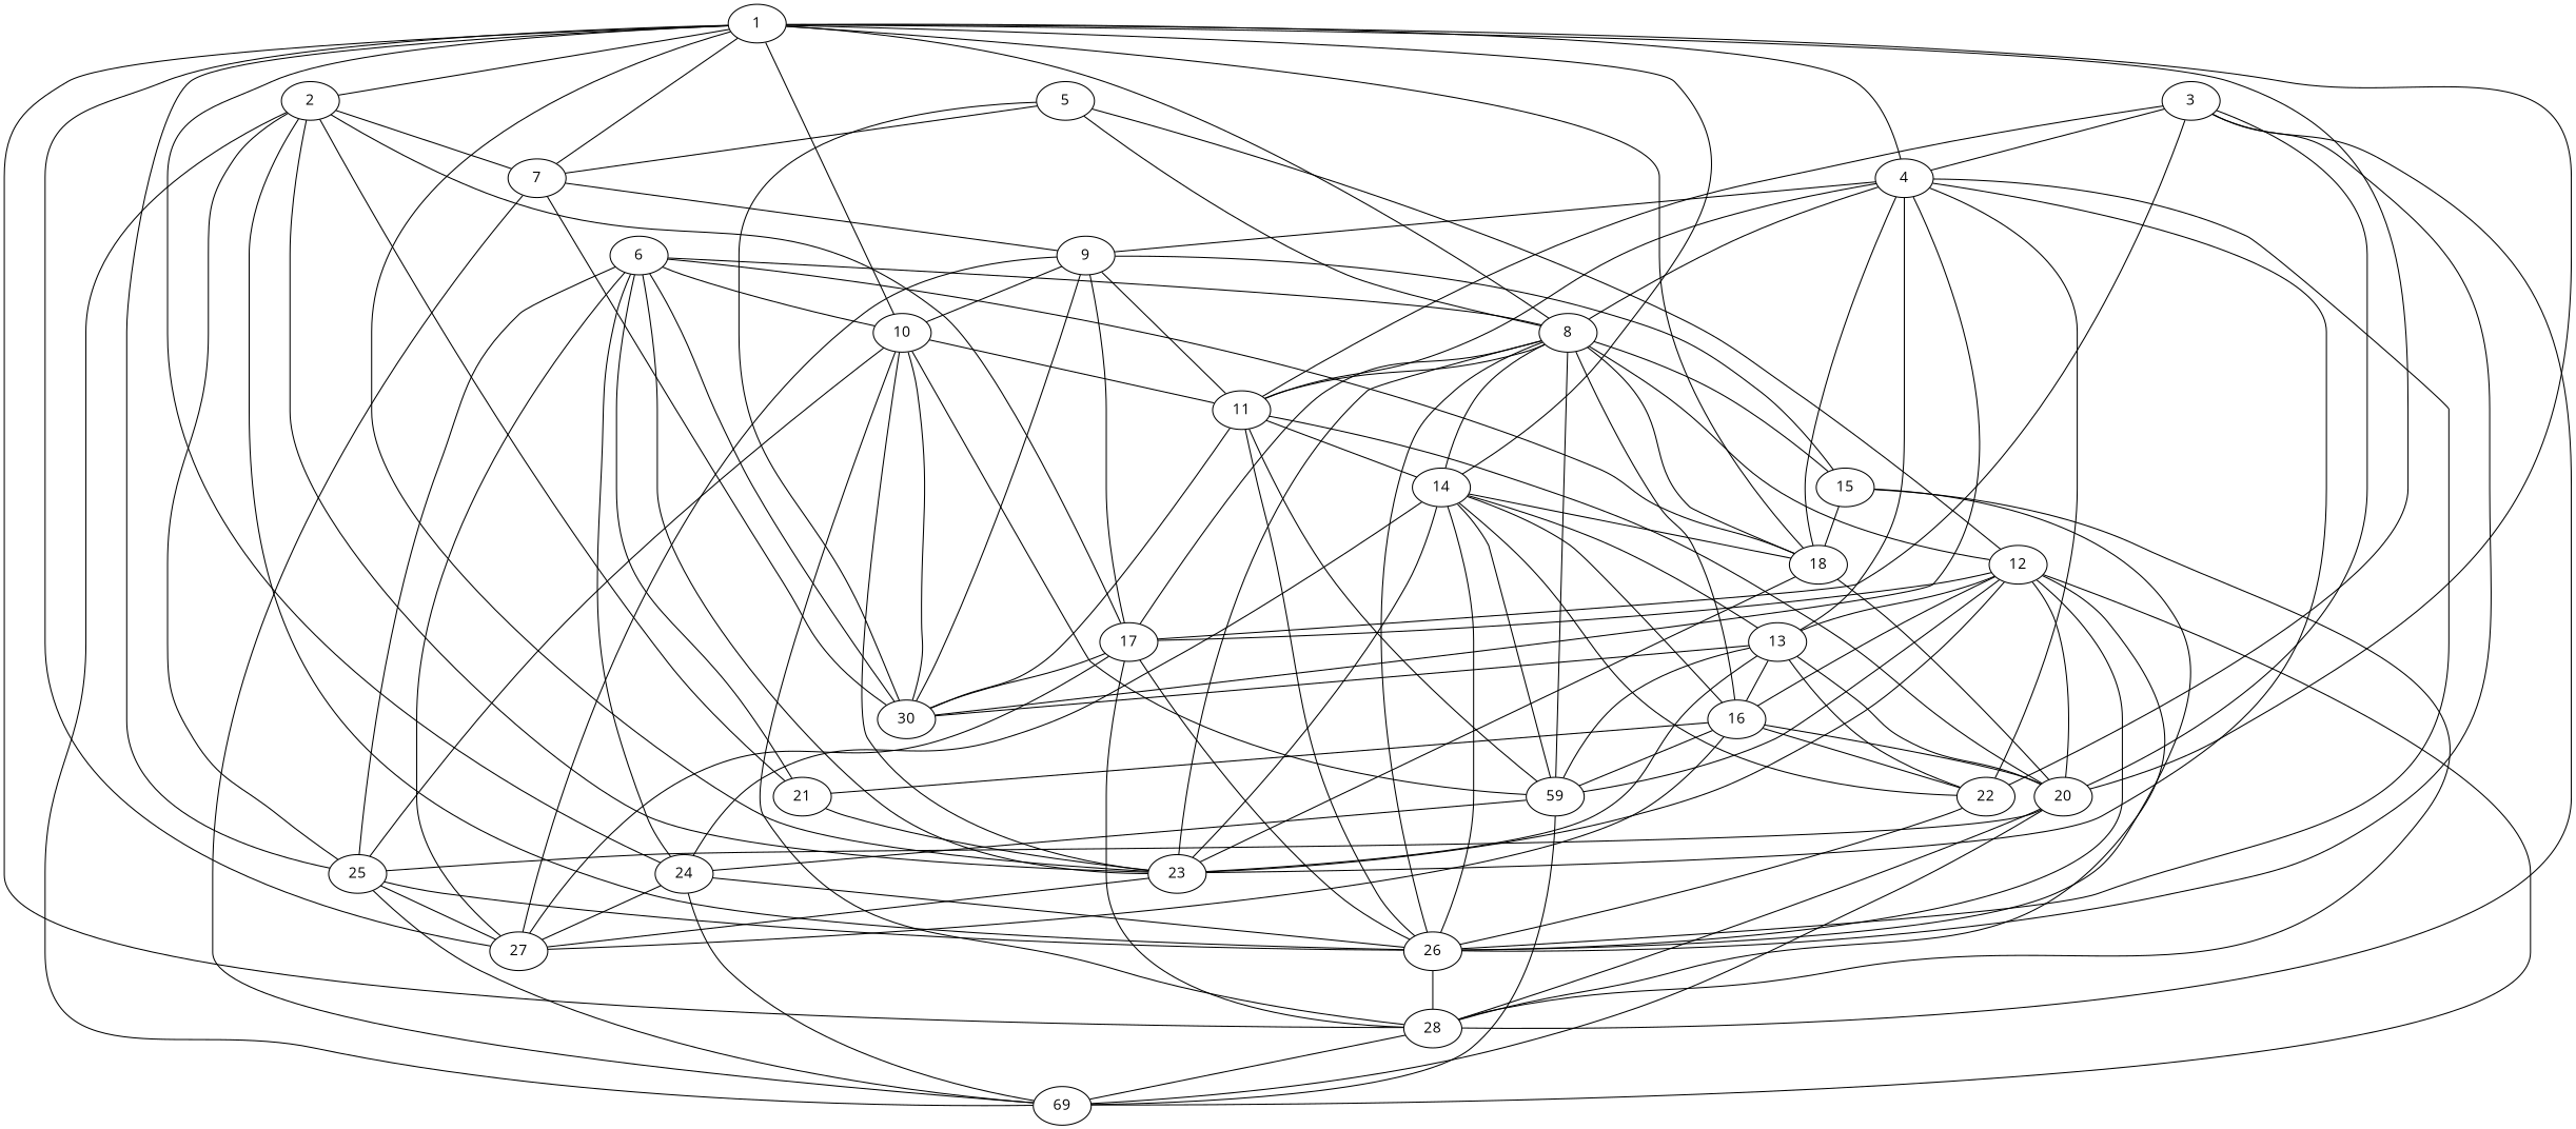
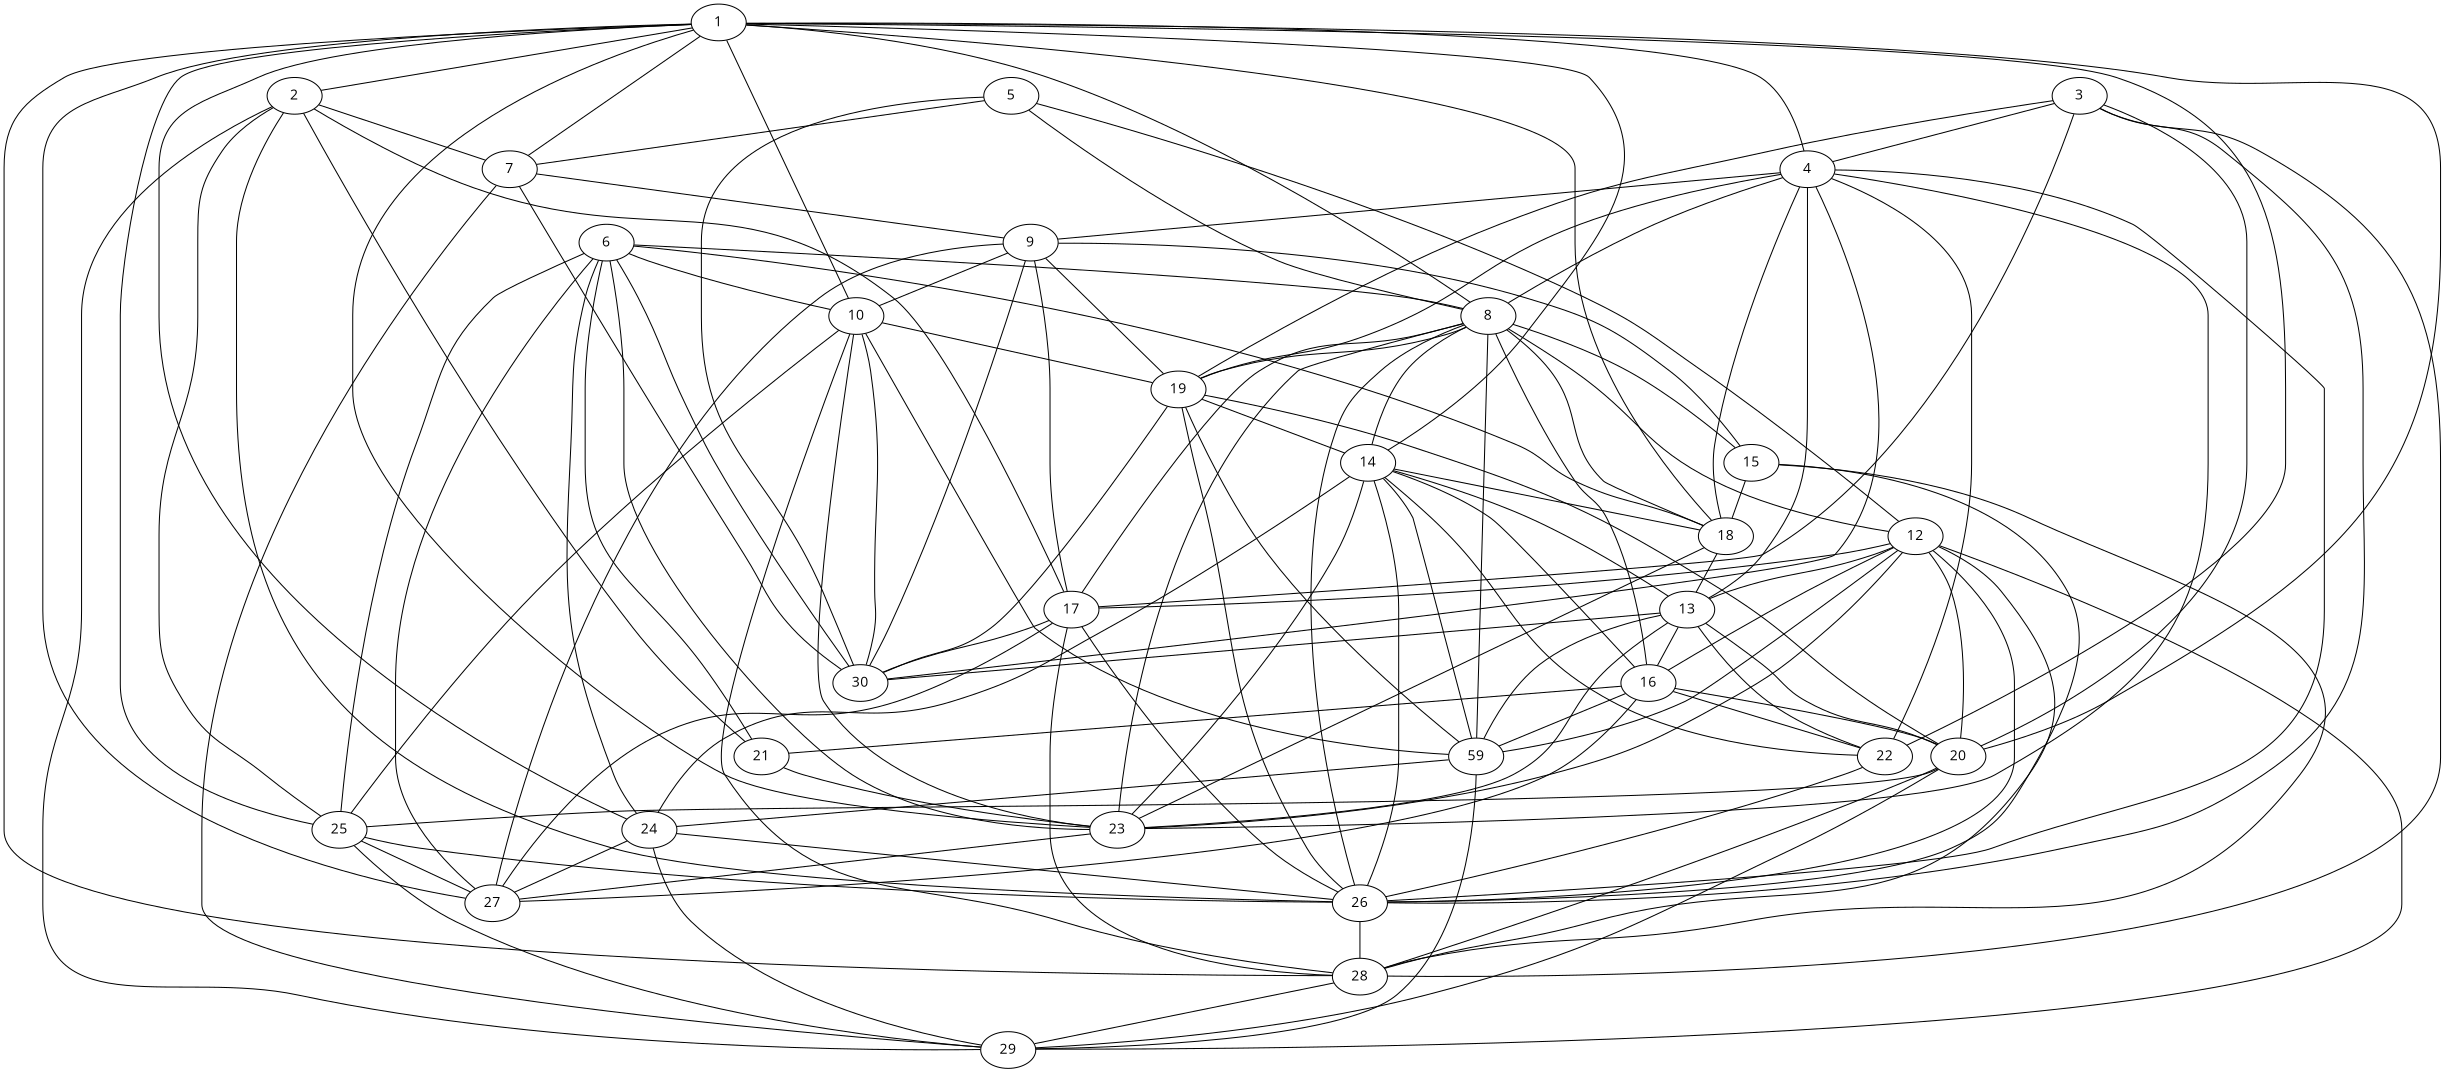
  graph {
    fontname="Open Sans"
    node [fontname="Open Sans"]
    edge [fontname="Open Sans"]
    1
    2
    4
    7
    8
    10
    14
    18
    20
    22
    23
    24
    25
    27
    28
    17
    21
    26
-   29 [label=69]
-   11
+   29
+   11 [label=19]
    9
    13
    30
    12
    15
    16
    n27 [label=59]
    3
    5
    6
    1 -- 2
    1 -- 4
    1 -- 7
    1 -- 8
    1 -- 10
    1 -- 14
    1 -- 18
    1 -- 20
    1 -- 22
    1 -- 23
    1 -- 24
    1 -- 25
    1 -- 27
    1 -- 28
    2 -- 7
-   2 -- 23
    2 -- 25
    2 -- 17
    2 -- 21
    2 -- 26
    2 -- 29
    4 -- 8
    4 -- 18
    4 -- 22
    4 -- 23
    4 -- 26
    4 -- 11
    4 -- 9
    4 -- 13
    4 -- 30
    7 -- 29
    7 -- 9
    7 -- 30
    8 -- 14
    8 -- 18
    8 -- 23
    8 -- 17
    8 -- 26
    8 -- 11
    8 -- 12
    8 -- 15
    8 -- 16
    8 -- n27
    10 -- 23
    10 -- 25
    10 -- 28
    10 -- 11
    10 -- 30
    10 -- n27
    14 -- 18
    14 -- 22
    14 -- 23
    14 -- 24
    14 -- 26
    14 -- 16
    14 -- n27
-   18 -- 20
+   18 -- 13
    18 -- 23
    20 -- 25
    20 -- 28
    20 -- 29
    22 -- 26
    23 -- 27
    24 -- 27
    24 -- 26
    24 -- 29
    25 -- 27
    25 -- 26
    25 -- 29
    28 -- 29
    17 -- 27
    17 -- 28
    17 -- 26
    17 -- 30
    21 -- 23
    26 -- 28
    11 -- 14
    11 -- 20
    11 -- 26
    11 -- 30
    11 -- n27
    9 -- 10
    9 -- 27
    9 -- 17
    9 -- 11
    9 -- 30
    9 -- 15
    13 -- 14
    13 -- 20
    13 -- 22
    13 -- 23
    13 -- 30
    13 -- 16
    13 -- n27
    12 -- 20
    12 -- 23
    12 -- 28
    12 -- 17
    12 -- 26
    12 -- 29
    12 -- 13
    12 -- 16
    12 -- n27
    15 -- 18
    15 -- 28
    15 -- 26
    16 -- 20
    16 -- 22
    16 -- 27
    16 -- 21
    16 -- n27
    n27 -- 24
    n27 -- 29
    3 -- 4
    3 -- 20
    3 -- 28
    3 -- 17
    3 -- 26
    3 -- 11
    5 -- 7
    5 -- 8
    5 -- 30
    5 -- 12
    6 -- 8
    6 -- 10
    6 -- 18
    6 -- 23
    6 -- 24
    6 -- 25
    6 -- 27
    6 -- 21
    6 -- 30
  }
